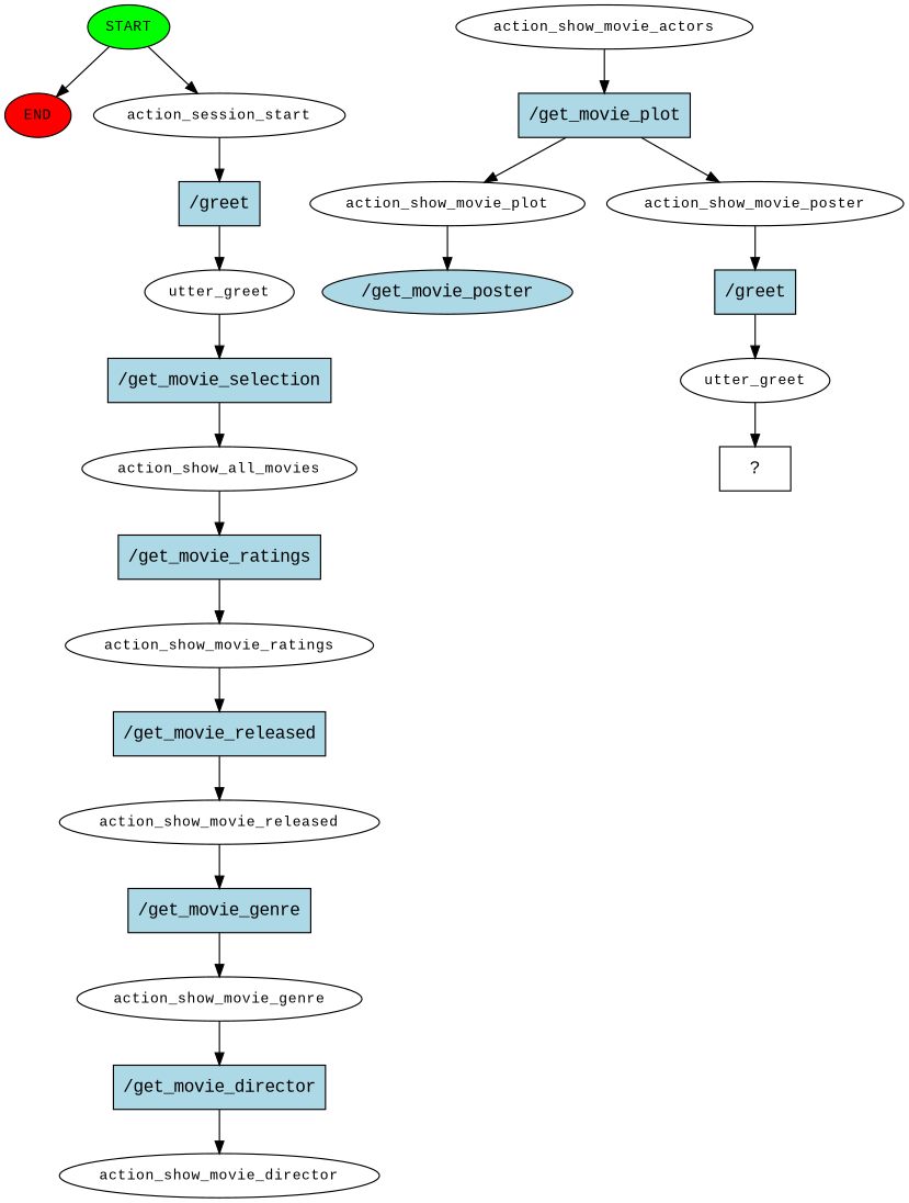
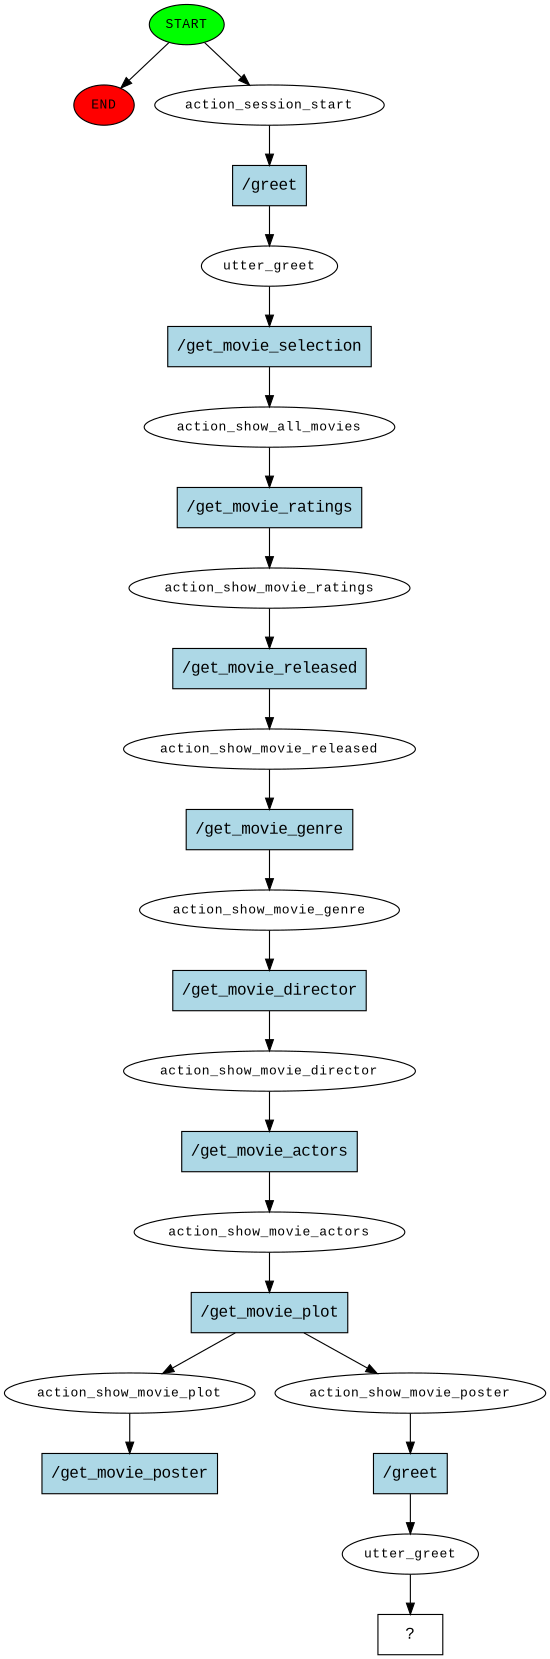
  digraph {
    fontname="Liberation Mono"
    node [fontname="Liberation Mono" fontsize=12]
    edge [fontname="Liberation Mono"]
    n1 [fillcolor=green label=START style=filled]
    n2 [fillcolor=red label=END style=filled]
    n3 [label=action_session_start]
    n4 [fillcolor=lightblue label="/greet" shape=rect style=filled fontsize=""]
    n5 [label=utter_greet]
    n6 [fillcolor=lightblue label="/get_movie_selection" shape=rect style=filled fontsize=""]
    n7 [label=action_show_all_movies]
    n8 [fillcolor=lightblue label="/get_movie_ratings" shape=rect style=filled fontsize=""]
    n9 [label=action_show_movie_ratings]
    n10 [fillcolor=lightblue label="/get_movie_released" shape=rect style=filled fontsize=""]
    n11 [label=action_show_movie_released]
    n12 [fillcolor=lightblue label="/get_movie_genre" shape=rect style=filled fontsize=""]
    n13 [label=action_show_movie_genre]
    n14 [fillcolor=lightblue label="/get_movie_director" shape=rect style=filled fontsize=""]
    n15 [label=action_show_movie_director]
+   n16 [fillcolor=lightblue label="/get_movie_actors" shape=rect style=filled fontsize=""]
    n17 [label=action_show_movie_actors]
    n18 [fillcolor=lightblue label="/get_movie_plot" shape=rect style=filled fontsize=""]
    n19 [label=action_show_movie_plot]
    n20 [label=action_show_movie_poster]
-   n21 [fillcolor=lightblue label="/get_movie_poster" shape=ellipse style=filled fontsize=""]
+   n21 [fillcolor=lightblue label="/get_movie_poster" shape=rect style=filled fontsize=""]
    n22 [fillcolor=lightblue label="/greet" shape=rect style=filled fontsize=""]
    n23 [label=utter_greet]
    n24 [label="  ?  " shape=rect fontsize=""]
    n1 -> n2
    n1 -> n3
    n3 -> n4
    n4 -> n5
    n5 -> n6
    n6 -> n7
    n7 -> n8
    n8 -> n9
    n9 -> n10
    n10 -> n11
    n11 -> n12
    n12 -> n13
    n13 -> n14
    n14 -> n15
+   n15 -> n16
+   n16 -> n17
    n17 -> n18
    n18 -> n19
    n18 -> n20
    n19 -> n21
    n20 -> n22
    n22 -> n23
    n23 -> n24
  }
